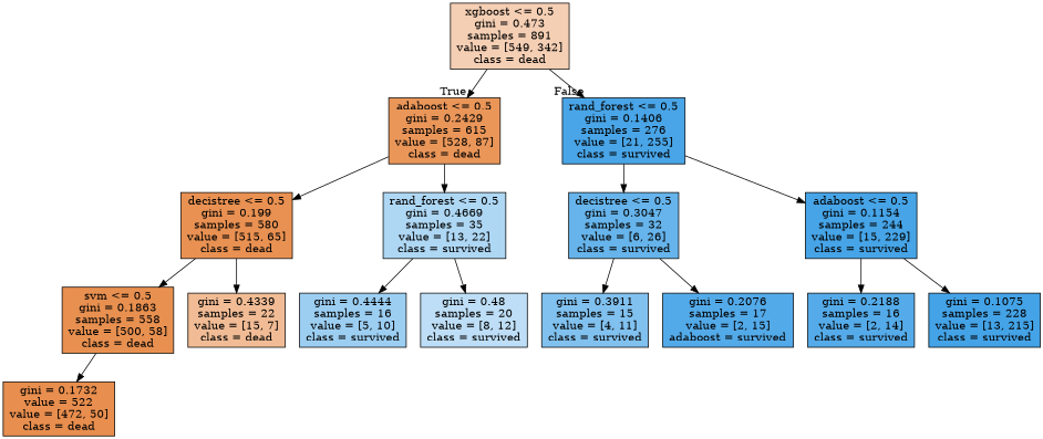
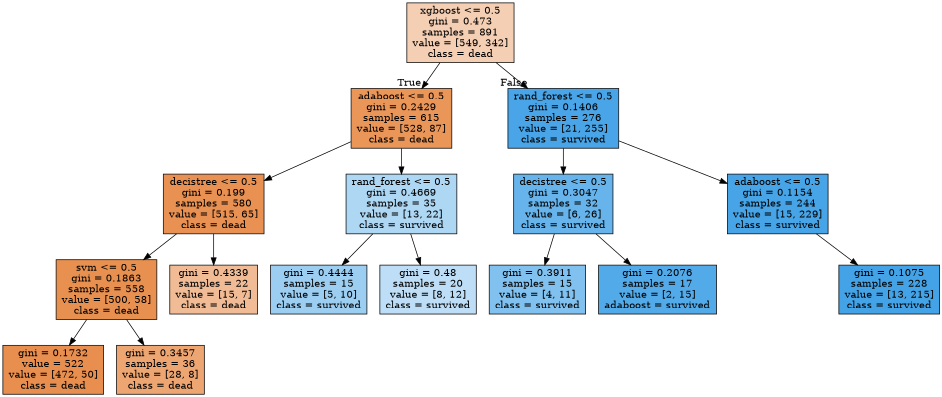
  digraph {
    node [color=black shape=box style=filled]
    n1 [fillcolor="#e5813960" label="xgboost <= 0.5\ngini = 0.473\nsamples = 891\nvalue = [549, 342]\nclass = dead"]
    n2 [fillcolor="#e58139d5" label="adaboost <= 0.5\ngini = 0.2429\nsamples = 615\nvalue = [528, 87]\nclass = dead"]
    n3 [fillcolor="#399de5ea" label="rand_forest <= 0.5\ngini = 0.1406\nsamples = 276\nvalue = [21, 255]\nclass = survived"]
    n4 [fillcolor="#e58139df" label="decistree <= 0.5\ngini = 0.199\nsamples = 580\nvalue = [515, 65]\nclass = dead"]
    n5 [fillcolor="#399de568" label="rand_forest <= 0.5\ngini = 0.4669\nsamples = 35\nvalue = [13, 22]\nclass = survived"]
    n6 [fillcolor="#399de5c4" label="decistree <= 0.5\ngini = 0.3047\nsamples = 32\nvalue = [6, 26]\nclass = survived"]
    n7 [fillcolor="#399de5ee" label="adaboost <= 0.5\ngini = 0.1154\nsamples = 244\nvalue = [15, 229]\nclass = survived"]
    n8 [fillcolor="#e58139e1" label="svm <= 0.5\ngini = 0.1863\nsamples = 558\nvalue = [500, 58]\nclass = dead"]
    n9 [fillcolor="#e5813988" label="gini = 0.4339\nsamples = 22\nvalue = [15, 7]\nclass = dead"]
-   n10 [fillcolor="#399de57f" label="gini = 0.4444\nsamples = 16\nvalue = [5, 10]\nclass = survived"]
+   n10 [fillcolor="#399de57f" label="gini = 0.4444\nsamples = 15\nvalue = [5, 10]\nclass = survived"]
    n11 [fillcolor="#399de555" label="gini = 0.48\nsamples = 20\nvalue = [8, 12]\nclass = survived"]
    n12 [fillcolor="#e58139e4" label="gini = 0.1732\nvalue = 522\nvalue = [472, 50]\nclass = dead"]
+   n13 [fillcolor="#e58139b6" label="gini = 0.3457\nsamples = 36\nvalue = [28, 8]\nclass = dead"]
    n14 [fillcolor="#399de5a2" label="gini = 0.3911\nsamples = 15\nvalue = [4, 11]\nclass = survived"]
    n15 [fillcolor="#399de5dd" label="gini = 0.2076\nsamples = 17\nvalue = [2, 15]\nadaboost = survived"]
-   n16 [fillcolor="#399de5db" label="gini = 0.2188\nsamples = 16\nvalue = [2, 14]\nclass = survived"]
    n17 [fillcolor="#399de5f0" label="gini = 0.1075\nsamples = 228\nvalue = [13, 215]\nclass = survived"]
    n1 -> n2 [headlabel=True labelangle=45 labeldistance=2.5]
    n1 -> n3 [headlabel=False labelangle=-45 labeldistance=2.5]
    n2 -> n4
    n2 -> n5
    n3 -> n6
    n3 -> n7
    n4 -> n8
    n4 -> n9
    n5 -> n10
    n5 -> n11
    n6 -> n14
    n6 -> n15
-   n7 -> n16
    n7 -> n17
    n8 -> n12
+   n8 -> n13
  }
